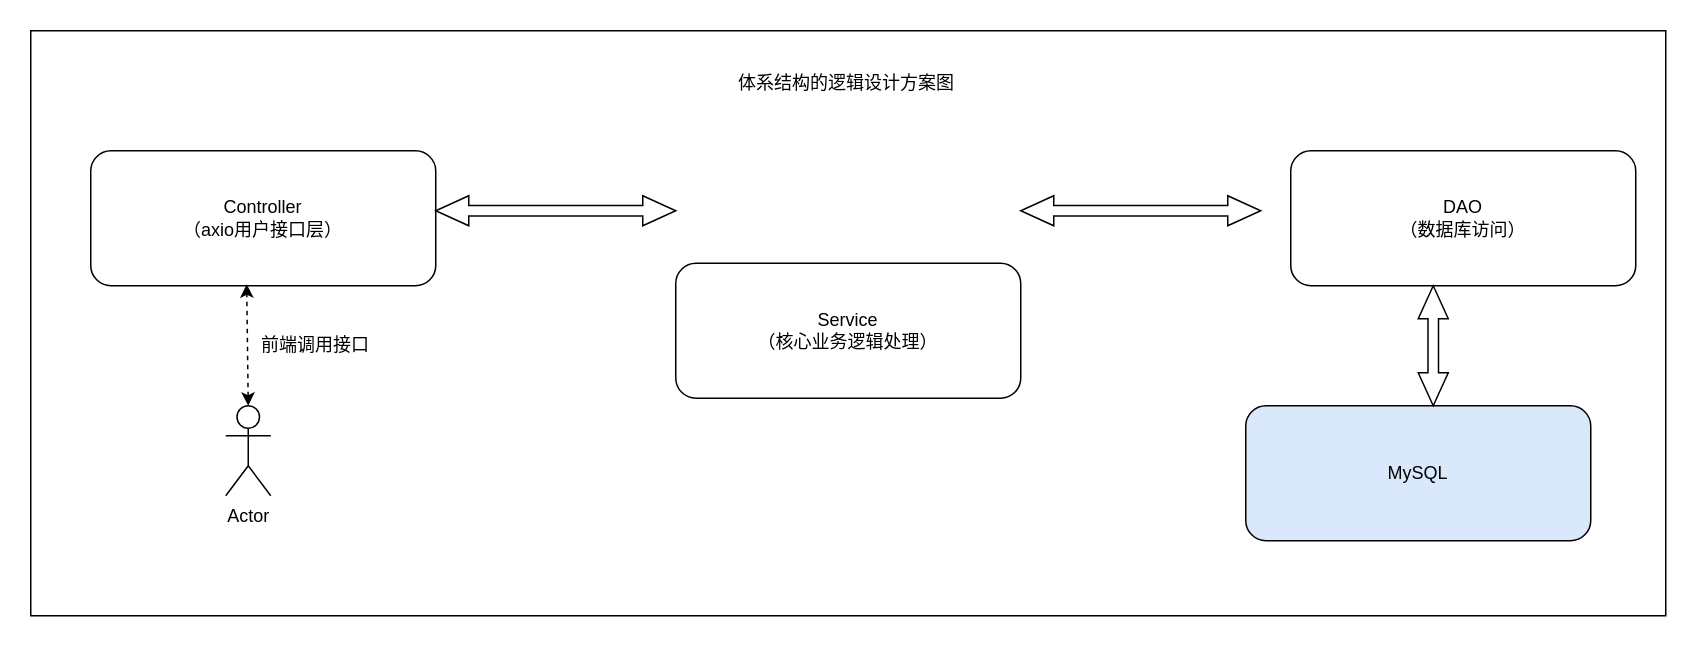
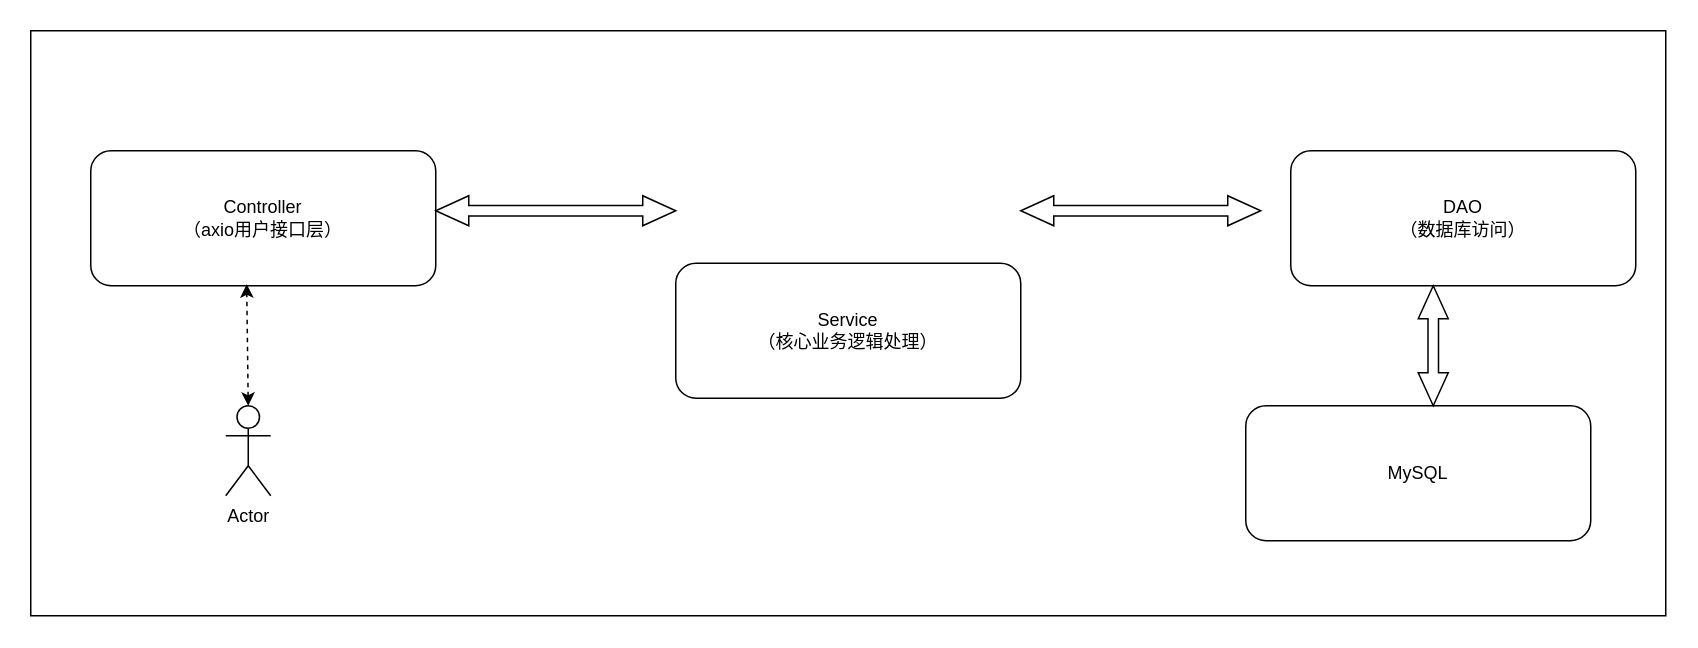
  <mxCell id="0" />
  <mxCell id="1" parent="0" />
  <mxCell id="2" value="" style="rounded=0;whiteSpace=wrap;html=1;" vertex="1" parent="1"><mxGeometry x="20" y="20" width="1090" height="390" as="geometry" /></mxCell>
  <mxCell id="3" value="Controller&lt;div&gt;（axio用户接口层）&lt;/div&gt;" style="rounded=1;whiteSpace=wrap;html=1;" vertex="1" parent="1"><mxGeometry x="60" y="100" width="230" height="90" as="geometry" /></mxCell>
  <mxCell id="4" value="Service&lt;div&gt;（核心业务逻辑处理）&lt;/div&gt;" style="rounded=1;whiteSpace=wrap;html=1;" vertex="1" parent="1"><mxGeometry x="450" y="175" width="230" height="90" as="geometry" /></mxCell>
  <mxCell id="5" value="DAO&lt;div&gt;（数据库访问）&lt;/div&gt;" style="rounded=1;whiteSpace=wrap;html=1;" vertex="1" parent="1"><mxGeometry x="860" y="100" width="230" height="90" as="geometry" /></mxCell>
- <mxCell id="6" value="MySQL" style="rounded=1;whiteSpace=wrap;html=1;fillColor=#dae8fc;" vertex="1" parent="1"><mxGeometry x="830" y="270" width="230" height="90" as="geometry" /></mxCell>
+ <mxCell id="6" value="MySQL" style="rounded=1;whiteSpace=wrap;html=1;" vertex="1" parent="1"><mxGeometry x="830" y="270" width="230" height="90" as="geometry" /></mxCell>
  <mxCell id="7" value="Actor" style="shape=umlActor;verticalLabelPosition=bottom;verticalAlign=top;html=1;outlineConnect=0;" vertex="1" parent="1"><mxGeometry y="270" width="30" height="60" as="geometry" x="150" /></mxCell>
- <mxCell id="8" value="体系结构的逻辑设计方案图" style="text;html=1;align=center;verticalAlign=middle;whiteSpace=wrap;rounded=0;" vertex="1" parent="1"><mxGeometry x="439" y="40" width="250" height="30" as="geometry" /></mxCell>
  <mxCell id="9" value="" style="html=1;shadow=0;dashed=0;align=center;verticalAlign=middle;shape=mxgraph.arrows2.twoWayArrow;dy=0.65;dx=22;" vertex="1" parent="1"><mxGeometry x="290" y="130" width="160" height="20" as="geometry" /></mxCell>
  <mxCell id="10" value="" style="html=1;shadow=0;dashed=0;align=center;verticalAlign=middle;shape=mxgraph.arrows2.twoWayArrow;dy=0.65;dx=22;" vertex="1" parent="1"><mxGeometry x="680" y="130" width="160" height="20" as="geometry" /></mxCell>
  <mxCell id="11" value="" style="html=1;shadow=0;dashed=0;align=center;verticalAlign=middle;shape=mxgraph.arrows2.twoWayArrow;dy=0.65;dx=22;rotation=90;" vertex="1" parent="1"><mxGeometry x="915" y="220" width="80" height="20" as="geometry" /></mxCell>
  <mxCell id="12" value="" style="endArrow=classic;startArrow=classic;html=1;rounded=0;entryX=0.452;entryY=0.989;entryDx=0;entryDy=0;exitX=0.5;exitY=0;exitDx=0;exitDy=0;exitPerimeter=0;entryPerimeter=0;dashed=1;" edge="1" parent="1" source="7" target="3"><mxGeometry width="50" height="50" relative="1" as="geometry"><mxPoint x="140" y="255" as="sourcePoint" /><mxPoint x="190" y="205" as="targetPoint" /></mxGeometry></mxCell>
- <mxCell id="13" value="前端调用接口" style="text;html=1;align=center;verticalAlign=middle;whiteSpace=wrap;rounded=0;" vertex="1" parent="1"><mxGeometry x="170" y="215" width="80" height="30" as="geometry" /></mxCell>
